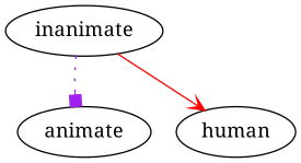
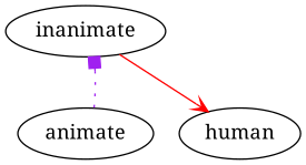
  digraph {
    conflation="{sex: 0.25}"
    fontname="Noto Serif"
    odds=0
    node [fontname="Noto Serif" product_with="[sex]"]
    edge [fontname="Noto Serif" twoway=1]
    inanimate [syncretism="{associativity: 40}" product_with=""]
    animate [seed_retention=0.5 syncretism="{number: 0.1}"]
    human [syncretism="{number: 0.01}"]
-   inanimate -> animate [arrowhead=box color=purple style=dotted]
+   animate -> inanimate [arrowhead=box color=purple style=dotted]
    inanimate -> human [arrowhead=vee color=red style=solid]
  }
